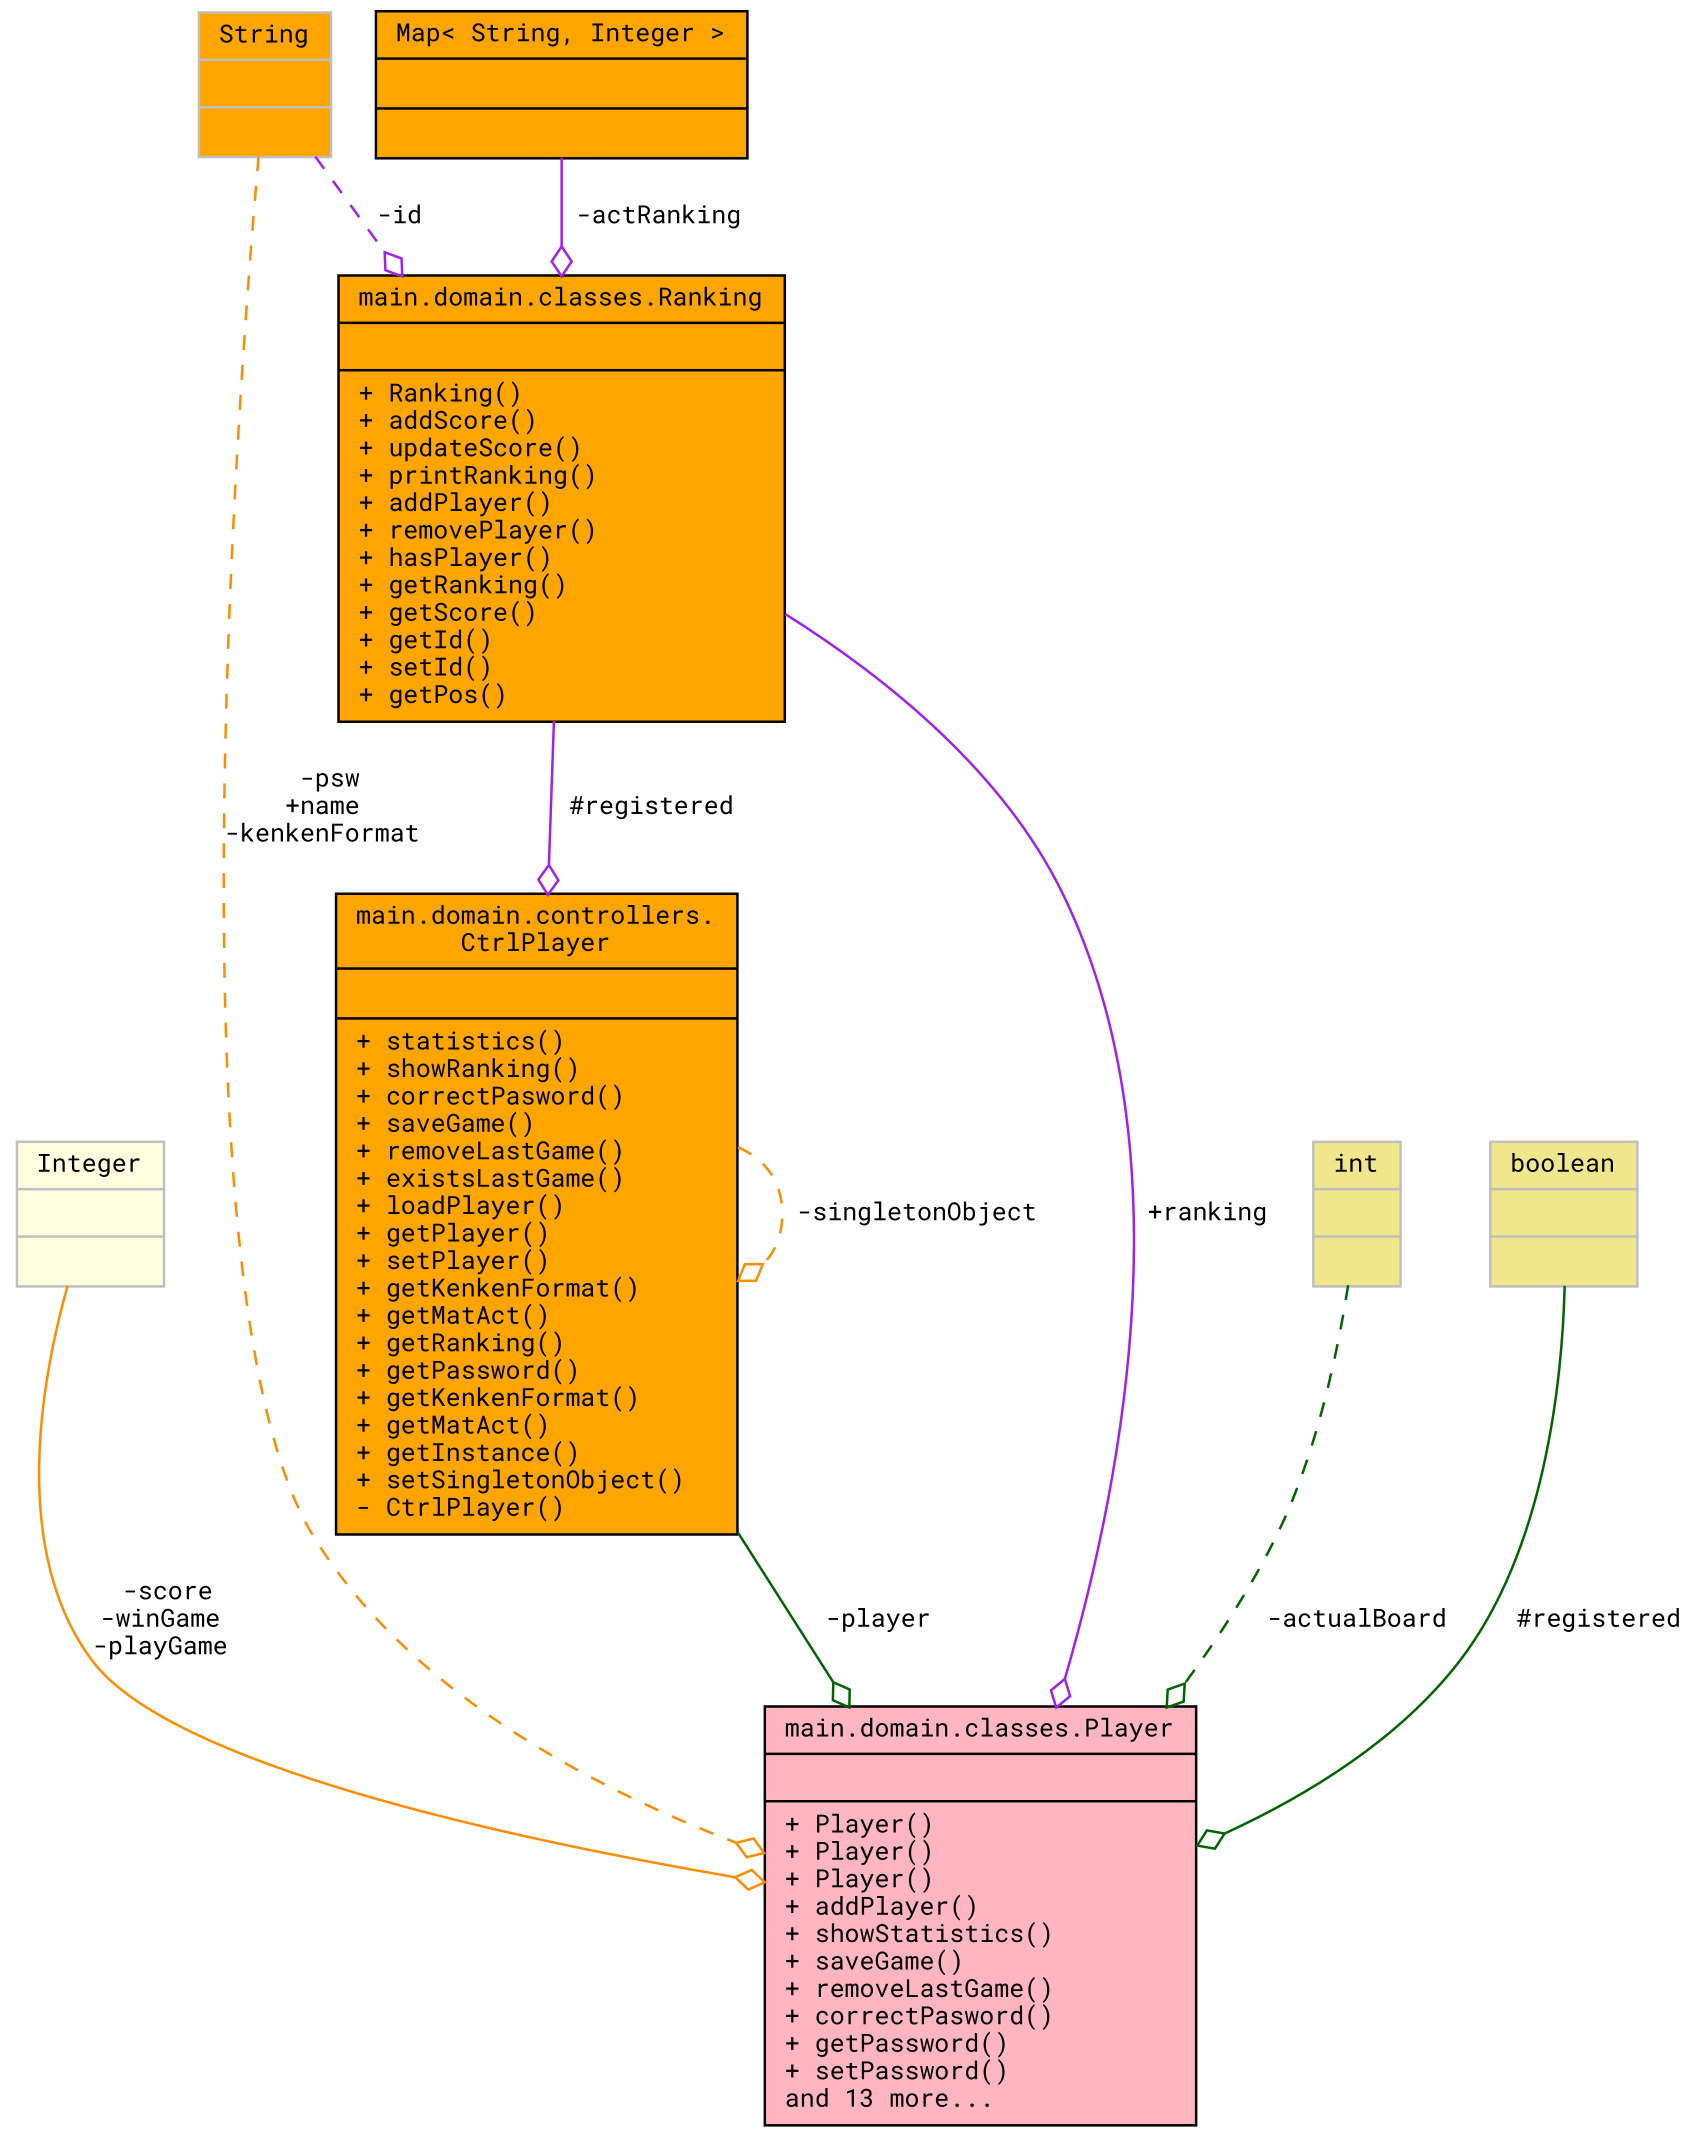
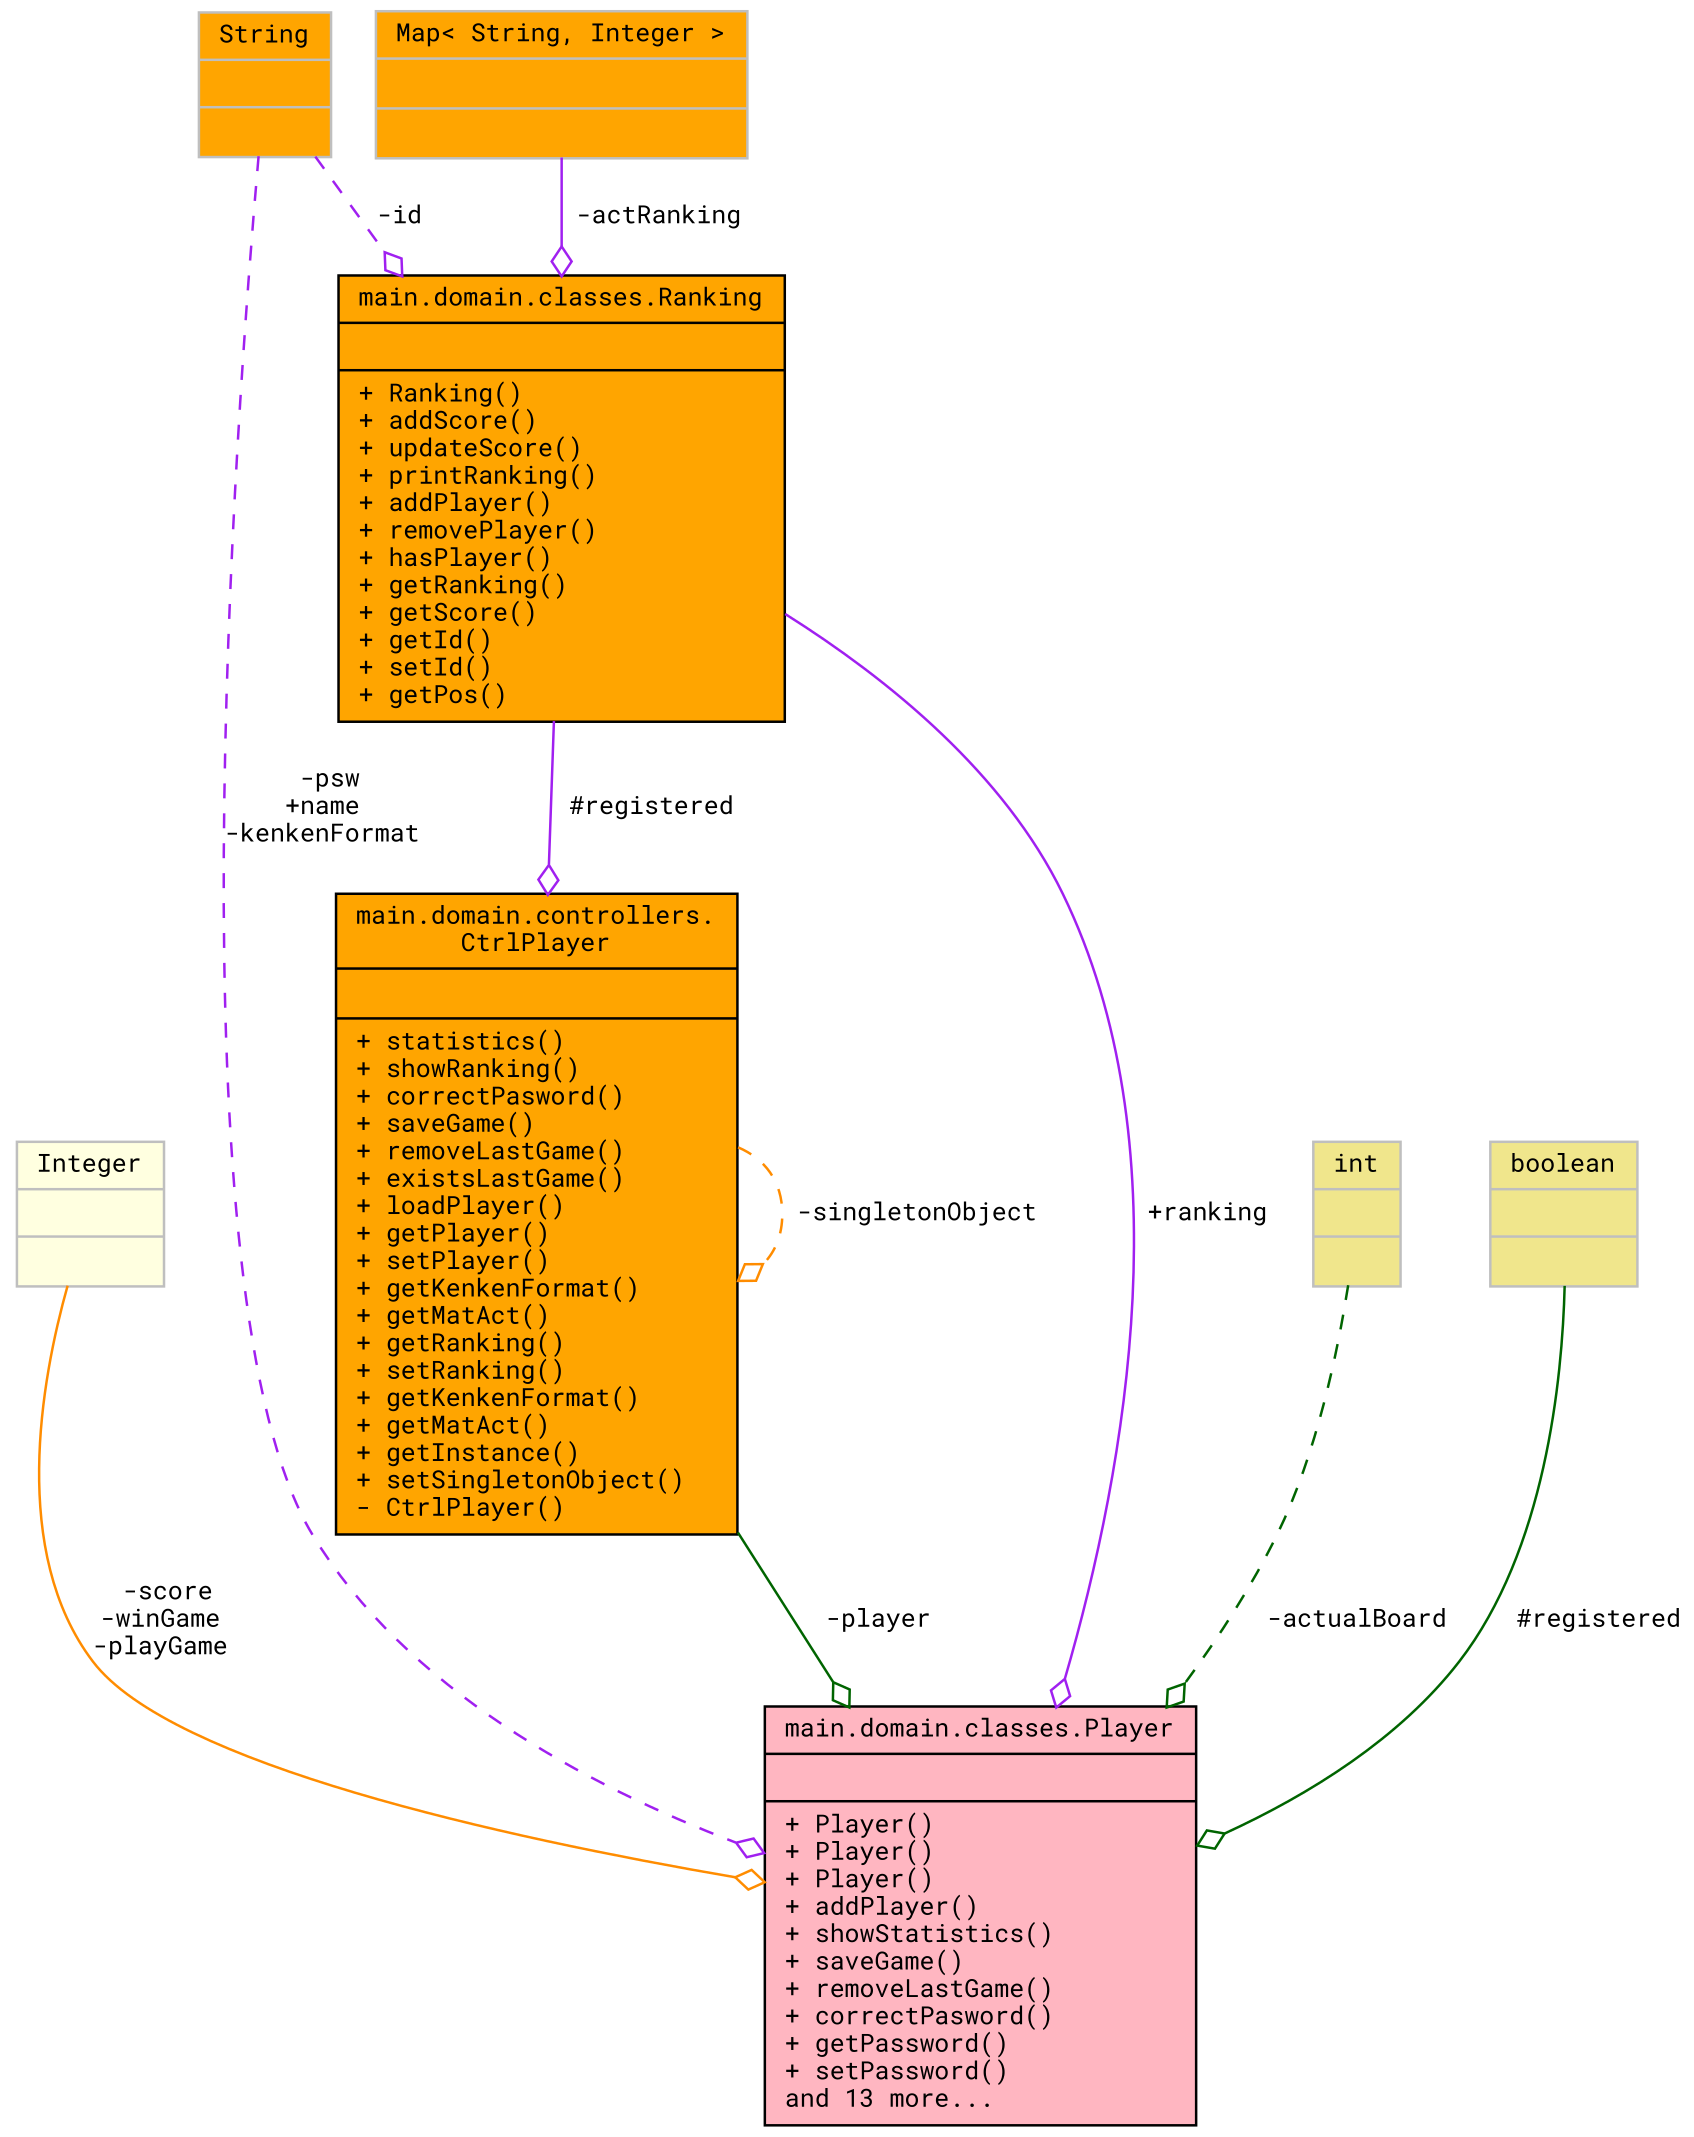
  digraph {
    fontname="Roboto Mono"
    node [color=grey75 fillcolor=orange fontname="Roboto Mono" fontsize=10 shape=record style=filled]
    edge [arrowhead=odiamond color=purple fontname="Roboto Mono" fontsize=10 labelfontname=Helvetica labelfontsize=10 style=solid]
-   n1 [color=black fontcolor=black height=0.2 label="{main.domain.controllers.\lCtrlPlayer\n||+ statistics()\l+ showRanking()\l+ correctPasword()\l+ saveGame()\l+ removeLastGame()\l+ existsLastGame()\l+ loadPlayer()\l+ getPlayer()\l+ setPlayer()\l+ getKenkenFormat()\l+ getMatAct()\l+ getRanking()\l+ getPassword()\l+ getKenkenFormat()\l+ getMatAct()\l+ getInstance()\l+ setSingletonObject()\l- CtrlPlayer()\l}" width=0.4]
+   n1 [color=black fontcolor=black height=0.2 label="{main.domain.controllers.\lCtrlPlayer\n||+ statistics()\l+ showRanking()\l+ correctPasword()\l+ saveGame()\l+ removeLastGame()\l+ existsLastGame()\l+ loadPlayer()\l+ getPlayer()\l+ setPlayer()\l+ getKenkenFormat()\l+ getMatAct()\l+ getRanking()\l+ setRanking()\l+ getKenkenFormat()\l+ getMatAct()\l+ getInstance()\l+ setSingletonObject()\l- CtrlPlayer()\l}" width=0.4]
    n2 [color=black fillcolor=lightpink height=0.2 label="{main.domain.classes.Player\n||+ Player()\l+ Player()\l+ Player()\l+ addPlayer()\l+ showStatistics()\l+ saveGame()\l+ removeLastGame()\l+ correctPasword()\l+ getPassword()\l+ setPassword()\land 13 more...\l}" width=0.4]
    n3 [fillcolor=lightyellow height=0.2 label="{Integer\n||}" width=0.4]
    n4 [height=0.2 label="{String\n||}" width=0.4]
    n5 [color=black height=0.2 label="{main.domain.classes.Ranking\n||+ Ranking()\l+ addScore()\l+ updateScore()\l+ printRanking()\l+ addPlayer()\l+ removePlayer()\l+ hasPlayer()\l+ getRanking()\l+ getScore()\l+ getId()\l+ setId()\l+ getPos()\l}" width=0.4]
-   n6 [color=black height=0.2 label="{Map\< String, Integer \>\n||}" width=0.4]
+   n6 [height=0.2 label="{Map\< String, Integer \>\n||}" width=0.4]
    n7 [fillcolor=khaki height=0.2 label="{int\n||}" width=0.4]
    n8 [fillcolor=khaki height=0.2 label="{boolean\n||}" width=0.4]
    n1 -> n1 [color=darkorange label=" -singletonObject" style=dashed]
    n1 -> n2 [color=darkgreen label=" -player"]
    n3 -> n2 [color=darkorange label=" -score\n-winGame\n-playGame"]
-   n4 -> n2 [color=darkorange label=" -psw\n+name\n-kenkenFormat" style=dashed]
+   n4 -> n2 [label=" -psw\n+name\n-kenkenFormat" style=dashed]
    n4 -> n5 [label=" -id" style=dashed]
    n5 -> n1 [label=" #registered"]
    n5 -> n2 [label=" +ranking"]
    n6 -> n5 [label=" -actRanking"]
    n7 -> n2 [color=darkgreen label=" -actualBoard" style=dashed]
    n8 -> n2 [color=darkgreen label=" #registered"]
  }
